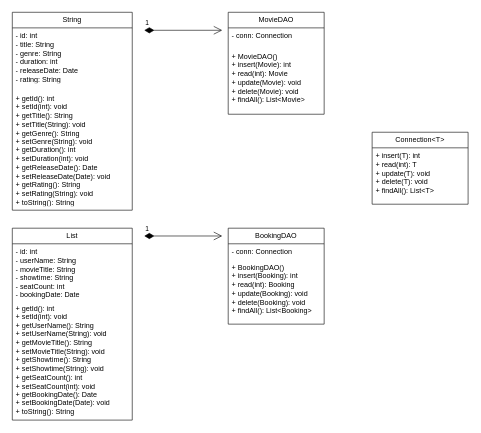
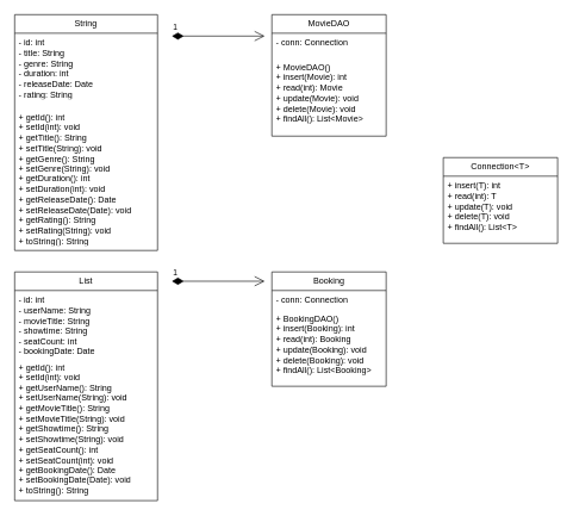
  <mxCell id="0" />
  <mxCell id="1" parent="0" />
  <mxCell id="2" value="String" style="swimlane;fontStyle=0;childLayout=stackLayout;horizontal=1;startSize=26;fillColor=none;horizontalStack=0;resizeParent=1;resizeParentMax=0;resizeLast=0;collapsible=1;marginBottom=0;whiteSpace=wrap;html=1;" vertex="1" parent="1"><mxGeometry x="20" y="20" width="200" height="330" as="geometry" /></mxCell>
  <mxCell id="3" value="- id: int&lt;div&gt;- title: String&lt;div&gt;- genre: String&lt;div&gt;- duration: int&lt;div&gt;- releaseDate: Date&lt;div&gt;- rating: String&lt;/div&gt;&lt;/div&gt;&lt;/div&gt;&lt;/div&gt;&lt;/div&gt;" style="text;strokeColor=none;fillColor=none;align=left;verticalAlign=top;spacingLeft=4;spacingRight=4;overflow=hidden;rotatable=0;points=[[0,0.5],[1,0.5]];portConstraint=eastwest;whiteSpace=wrap;html=1;" vertex="1" parent="2"><mxGeometry y="26" width="200" height="104" as="geometry" /></mxCell>
  <mxCell id="4" value="+ getId(): int&lt;div&gt;+ setId(int): void&lt;div&gt;+ getTitle(): String&lt;div&gt;+ setTitle(String): void&lt;div&gt;+ getGenre(): String&lt;div&gt;+ setGenre(String): void&lt;div&gt;+ getDuration(): int&lt;div&gt;+ setDuration(int): void&lt;div&gt;+ getReleaseDate(): Date&lt;div&gt;+ setReleaseDate(Date): void&lt;div&gt;+ getRating(): String&lt;div&gt;+ setRating(String): void&lt;div&gt;+ toString(): String&lt;/div&gt;&lt;/div&gt;&lt;/div&gt;&lt;/div&gt;&lt;/div&gt;&lt;/div&gt;&lt;/div&gt;&lt;/div&gt;&lt;/div&gt;&lt;/div&gt;&lt;/div&gt;&lt;/div&gt;" style="text;strokeColor=none;fillColor=none;align=left;verticalAlign=top;spacingLeft=4;spacingRight=4;overflow=hidden;rotatable=0;points=[[0,0.5],[1,0.5]];portConstraint=eastwest;whiteSpace=wrap;html=1;" vertex="1" parent="2"><mxGeometry y="130" width="200" height="200" as="geometry" /></mxCell>
  <mxCell id="5" value="1" style="endArrow=open;html=1;endSize=12;startArrow=diamondThin;startSize=14;startFill=1;edgeStyle=orthogonalEdgeStyle;align=left;verticalAlign=bottom;rounded=0;" edge="1" parent="1"><mxGeometry x="-1" y="3" relative="1" as="geometry"><mxPoint x="240" y="50" as="sourcePoint" /><mxPoint x="370" y="50" as="targetPoint" /></mxGeometry></mxCell>
  <mxCell id="6" value="MovieDAO" style="swimlane;fontStyle=0;childLayout=stackLayout;horizontal=1;startSize=26;fillColor=none;horizontalStack=0;resizeParent=1;resizeParentMax=0;resizeLast=0;collapsible=1;marginBottom=0;whiteSpace=wrap;html=1;" vertex="1" parent="1"><mxGeometry x="380" y="20" width="160" height="170" as="geometry" /></mxCell>
  <mxCell id="7" value=" - conn: Connection&lt;div&gt;&lt;div&gt;&lt;br&gt;&lt;/div&gt;&lt;/div&gt;" style="text;strokeColor=none;fillColor=none;align=left;verticalAlign=top;spacingLeft=4;spacingRight=4;overflow=hidden;rotatable=0;points=[[0,0.5],[1,0.5]];portConstraint=eastwest;whiteSpace=wrap;html=1;" vertex="1" parent="6"><mxGeometry y="26" width="160" height="34" as="geometry" /></mxCell>
  <mxCell id="8" value="+ MovieDAO()&lt;div&gt;+ insert(Movie): int&lt;div&gt;+ read(int): Movie&lt;div&gt;+ update(Movie): void&lt;div&gt;+ delete(Movie): void&lt;div&gt;+ findAll(): List&amp;lt;Movie&amp;gt;&lt;/div&gt;&lt;/div&gt;&lt;/div&gt;&lt;/div&gt;&lt;/div&gt;" style="text;strokeColor=none;fillColor=none;align=left;verticalAlign=top;spacingLeft=4;spacingRight=4;overflow=hidden;rotatable=0;points=[[0,0.5],[1,0.5]];portConstraint=eastwest;whiteSpace=wrap;html=1;" vertex="1" parent="6"><mxGeometry y="60" width="160" height="110" as="geometry" /></mxCell>
  <mxCell id="9" value="List" style="swimlane;fontStyle=0;childLayout=stackLayout;horizontal=1;startSize=26;fillColor=none;horizontalStack=0;resizeParent=1;resizeParentMax=0;resizeLast=0;collapsible=1;marginBottom=0;whiteSpace=wrap;html=1;" vertex="1" parent="1"><mxGeometry x="20" y="380" width="200" height="320" as="geometry" /></mxCell>
  <mxCell id="10" value="- id: int&lt;div&gt;- userName: String&lt;/div&gt;&lt;div&gt;- movieTitle: String&lt;/div&gt;&lt;div&gt;- showtime: String&lt;/div&gt;&lt;div&gt;- seatCount: int&lt;/div&gt;&lt;div&gt;- bookingDate: Date &lt;/div&gt;" style="text;strokeColor=none;fillColor=none;align=left;verticalAlign=top;spacingLeft=4;spacingRight=4;overflow=hidden;rotatable=0;points=[[0,0.5],[1,0.5]];portConstraint=eastwest;whiteSpace=wrap;html=1;" vertex="1" parent="9"><mxGeometry y="26" width="200" height="94" as="geometry" /></mxCell>
  <mxCell id="11" value="+ getId(): int&lt;div&gt;+ setId(int): void&lt;/div&gt;&lt;div&gt;+ getUserName(): String&lt;/div&gt;&lt;div&gt;+ setUserName(String): void&lt;/div&gt;&lt;div&gt;+ getMovieTitle(): String&lt;/div&gt;&lt;div&gt;+ setMovieTitle(String): void&lt;/div&gt;&lt;div&gt;+ getShowtime(): String&lt;/div&gt;&lt;div&gt;+ setShowtime(String): void&lt;/div&gt;&lt;div&gt;+ getSeatCount(): int&lt;/div&gt;&lt;div&gt;+ setSeatCount(int): void&lt;/div&gt;&lt;div&gt;+ getBookingDate(): Date&lt;/div&gt;&lt;div&gt;+ setBookingDate(Date): void&lt;/div&gt;&lt;div&gt;+ toString(): String&lt;/div&gt;" style="text;strokeColor=none;fillColor=none;align=left;verticalAlign=top;spacingLeft=4;spacingRight=4;overflow=hidden;rotatable=0;points=[[0,0.5],[1,0.5]];portConstraint=eastwest;whiteSpace=wrap;html=1;" vertex="1" parent="9"><mxGeometry y="120" width="200" height="200" as="geometry" /></mxCell>
  <mxCell id="12" value="1" style="endArrow=open;html=1;endSize=12;startArrow=diamondThin;startSize=14;startFill=1;edgeStyle=orthogonalEdgeStyle;align=left;verticalAlign=bottom;rounded=0;" edge="1" parent="1"><mxGeometry x="-1" y="3" relative="1" as="geometry"><mxPoint x="240" y="393" as="sourcePoint" /><mxPoint x="370" y="393" as="targetPoint" /></mxGeometry></mxCell>
- <mxCell id="13" value="BookingDAO" style="swimlane;fontStyle=0;childLayout=stackLayout;horizontal=1;startSize=26;fillColor=none;horizontalStack=0;resizeParent=1;resizeParentMax=0;resizeLast=0;collapsible=1;marginBottom=0;whiteSpace=wrap;html=1;" vertex="1" parent="1"><mxGeometry x="380" y="380" width="160" height="160" as="geometry" /></mxCell>
+ <mxCell id="13" value="Booking" style="swimlane;fontStyle=0;childLayout=stackLayout;horizontal=1;startSize=26;fillColor=none;horizontalStack=0;resizeParent=1;resizeParentMax=0;resizeLast=0;collapsible=1;marginBottom=0;whiteSpace=wrap;html=1;" vertex="1" parent="1"><mxGeometry x="380" y="380" width="160" height="160" as="geometry" /></mxCell>
  <mxCell id="14" value="- conn: Connection" style="text;strokeColor=none;fillColor=none;align=left;verticalAlign=top;spacingLeft=4;spacingRight=4;overflow=hidden;rotatable=0;points=[[0,0.5],[1,0.5]];portConstraint=eastwest;whiteSpace=wrap;html=1;" vertex="1" parent="13"><mxGeometry y="26" width="160" height="26" as="geometry" /></mxCell>
  <mxCell id="15" value=" + BookingDAO()&lt;div&gt;+ insert(Booking): int&lt;div&gt;+ read(int): Booking&lt;div&gt;+ update(Booking): void&lt;div&gt;+ delete(Booking): void&lt;div&gt;+ findAll(): List&amp;lt;Booking&amp;gt;&lt;/div&gt;&lt;/div&gt;&lt;/div&gt;&lt;/div&gt;&lt;/div&gt;" style="text;strokeColor=none;fillColor=none;align=left;verticalAlign=top;spacingLeft=4;spacingRight=4;overflow=hidden;rotatable=0;points=[[0,0.5],[1,0.5]];portConstraint=eastwest;whiteSpace=wrap;html=1;" vertex="1" parent="13"><mxGeometry y="52" width="160" height="108" as="geometry" /></mxCell>
  <mxCell id="16" value=" Connection&amp;lt;T&amp;gt;" style="swimlane;fontStyle=0;childLayout=stackLayout;horizontal=1;startSize=26;fillColor=none;horizontalStack=0;resizeParent=1;resizeParentMax=0;resizeLast=0;collapsible=1;marginBottom=0;whiteSpace=wrap;html=1;" vertex="1" parent="1"><mxGeometry x="620" y="220" width="160" height="120" as="geometry" /></mxCell>
  <mxCell id="17" value="+ insert(T): int&lt;div&gt;+ read(int): T&lt;div&gt;+ update(T): void&lt;div&gt;+ delete(T): void&lt;div&gt;+ findAll(): List&amp;lt;T&amp;gt;&lt;/div&gt;&lt;/div&gt;&lt;/div&gt;&lt;/div&gt;" style="text;strokeColor=none;fillColor=none;align=left;verticalAlign=top;spacingLeft=4;spacingRight=4;overflow=hidden;rotatable=0;points=[[0,0.5],[1,0.5]];portConstraint=eastwest;whiteSpace=wrap;html=1;" vertex="1" parent="16"><mxGeometry y="26" width="160" height="94" as="geometry" /></mxCell>
